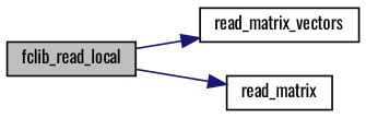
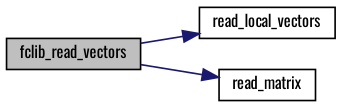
  digraph {
    fontname=Oswald
    rankdir=LR
    node [color=black fillcolor=white fontname=Oswald fontsize=10 shape=record style=filled]
    edge [color=midnightblue fontname=Oswald fontsize=10 labelfontname=Helvetica labelfontsize=10 style=solid]
-   n1 [fillcolor=grey75 fontcolor=black height=0.2 label=fclib_read_local width=0.4]
-   n2 [height=0.2 label=read_matrix_vectors width=0.4]
+   n1 [fillcolor=grey75 fontcolor=black height=0.2 label=fclib_read_vectors width=0.4]
+   n2 [height=0.2 label=read_local_vectors width=0.4]
    n3 [height=0.2 label=read_matrix width=0.4]
    n1 -> n2
    n1 -> n3
  }
